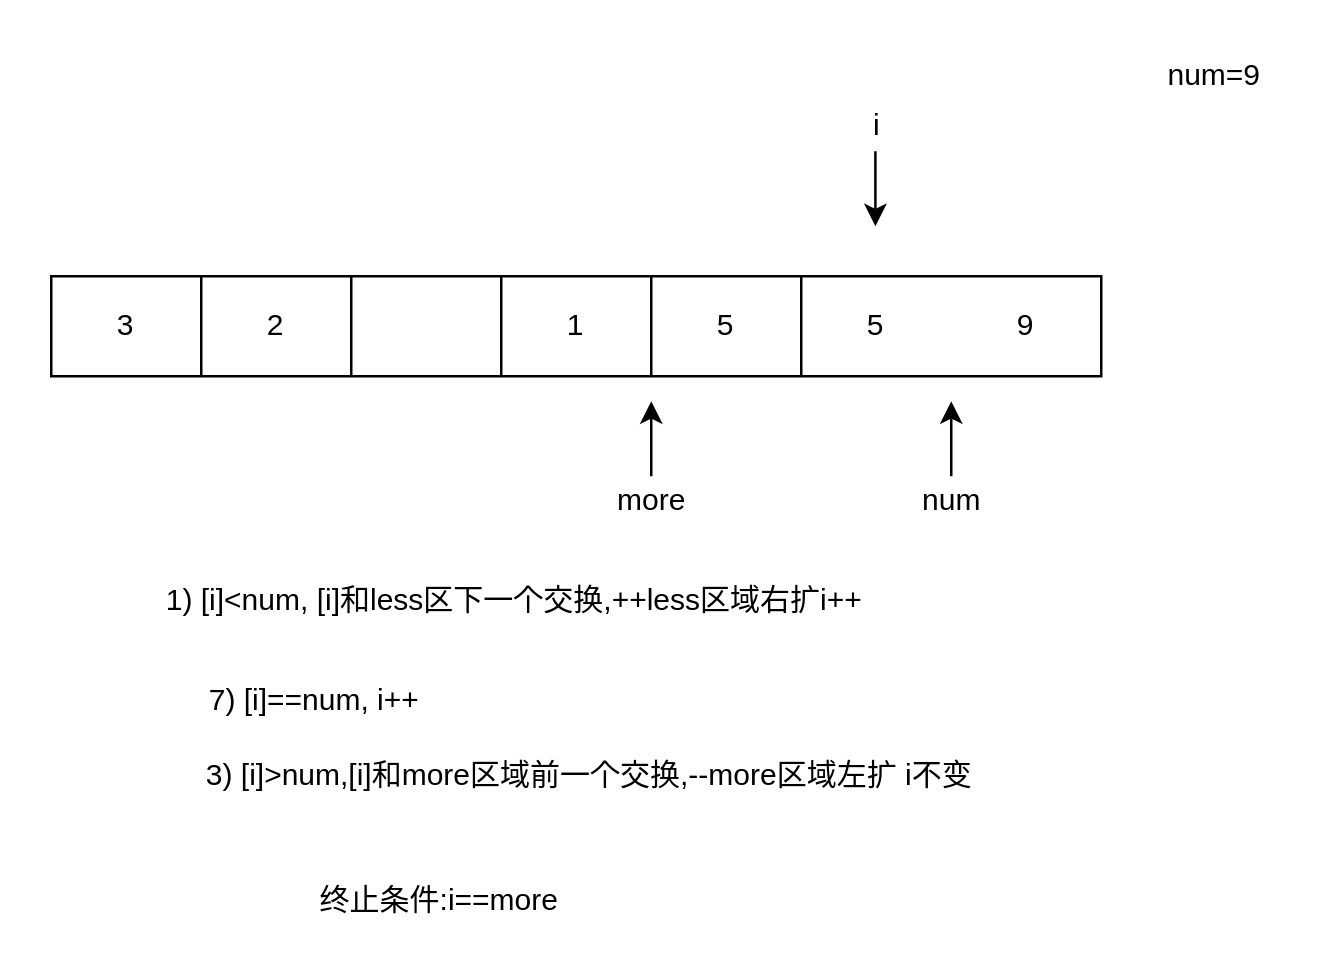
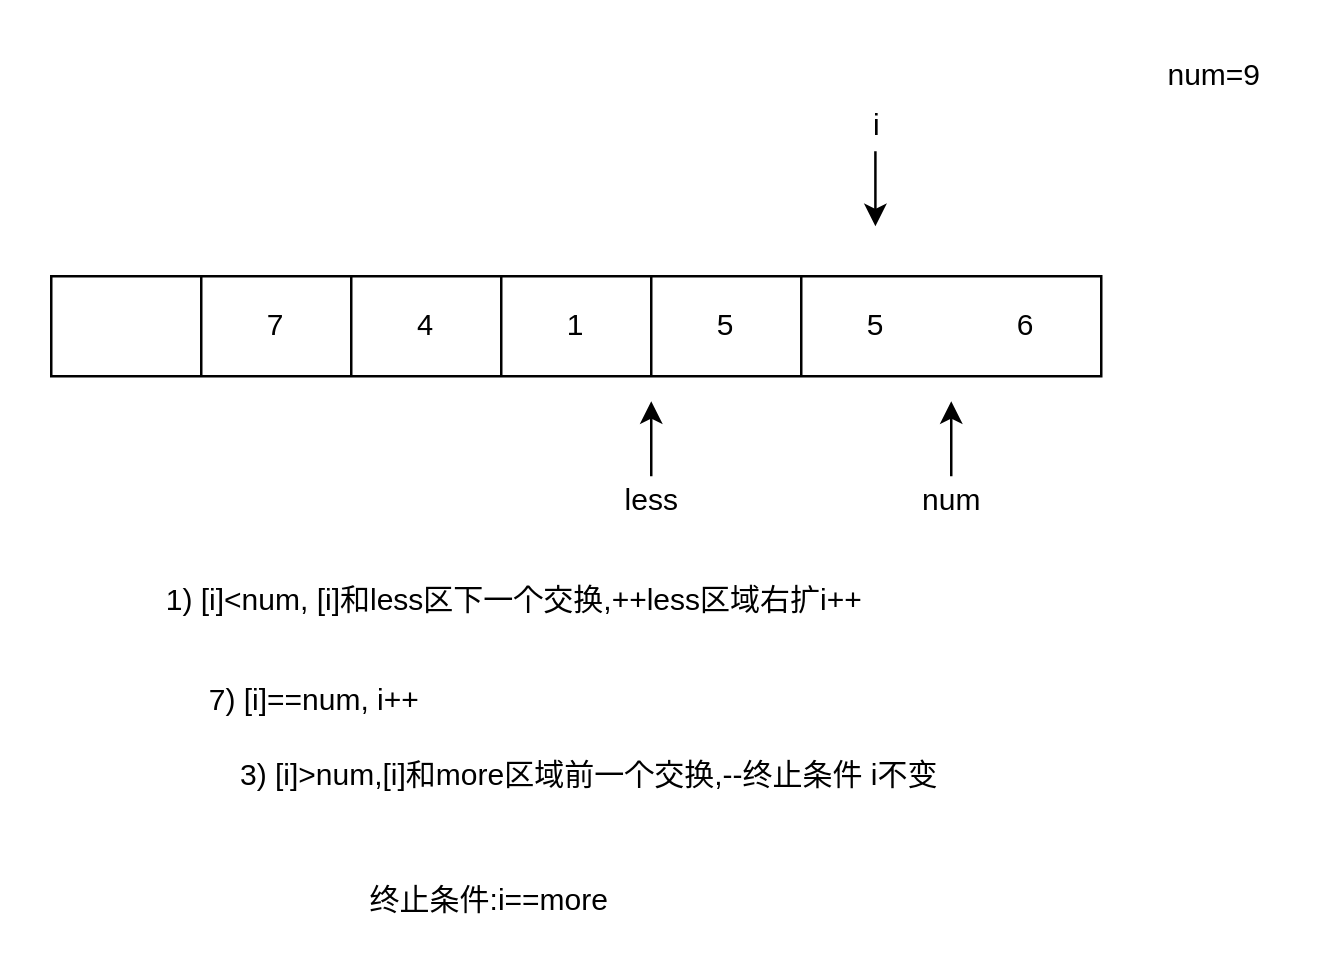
  <mxCell id="0" />
  <mxCell id="1" parent="0" />
  <mxCell id="2" value="" style="shape=table;startSize=0;container=1;collapsible=0;childLayout=tableLayout;" vertex="1" parent="1"><mxGeometry x="20" y="110" width="420" height="40" as="geometry" /></mxCell>
  <mxCell id="3" value="" style="shape=partialRectangle;collapsible=0;dropTarget=0;pointerEvents=0;fillColor=none;top=0;left=0;bottom=0;right=0;points=[[0,0.5],[1,0.5]];portConstraint=eastwest;" vertex="1" parent="2"><mxGeometry width="420" height="40" as="geometry" /></mxCell>
- <mxCell id="4" value="3" style="shape=partialRectangle;html=1;whiteSpace=wrap;connectable=0;overflow=hidden;fillColor=none;top=0;left=0;bottom=0;right=0;pointerEvents=1;" vertex="1" parent="3"><mxGeometry width="60" height="40" as="geometry"><mxRectangle width="60" height="40" as="alternateBounds" /></mxGeometry></mxCell>
- <mxCell id="5" value="2" style="shape=partialRectangle;html=1;whiteSpace=wrap;connectable=0;overflow=hidden;fillColor=none;top=0;left=0;bottom=0;right=0;pointerEvents=1;" vertex="1" parent="3"><mxGeometry x="60" width="60" height="40" as="geometry"><mxRectangle width="60" height="40" as="alternateBounds" /></mxGeometry></mxCell>
+ <mxCell id="5" value="7" style="shape=partialRectangle;html=1;whiteSpace=wrap;connectable=0;overflow=hidden;fillColor=none;top=0;left=0;bottom=0;right=0;pointerEvents=1;" vertex="1" parent="3"><mxGeometry x="60" width="60" height="40" as="geometry"><mxRectangle width="60" height="40" as="alternateBounds" /></mxGeometry></mxCell>
+ <mxCell id="6" value="4" style="shape=partialRectangle;html=1;whiteSpace=wrap;connectable=0;overflow=hidden;fillColor=none;top=0;left=0;bottom=0;right=0;pointerEvents=1;" vertex="1" parent="3"><mxGeometry x="120" width="60" height="40" as="geometry"><mxRectangle width="60" height="40" as="alternateBounds" /></mxGeometry></mxCell>
  <mxCell id="7" value="1" style="shape=partialRectangle;html=1;whiteSpace=wrap;connectable=0;overflow=hidden;fillColor=none;top=0;left=0;bottom=0;right=0;pointerEvents=1;" vertex="1" parent="3"><mxGeometry x="180" width="60" height="40" as="geometry"><mxRectangle width="60" height="40" as="alternateBounds" /></mxGeometry></mxCell>
  <mxCell id="8" value="5" style="shape=partialRectangle;html=1;whiteSpace=wrap;connectable=0;overflow=hidden;fillColor=none;top=0;left=0;bottom=0;right=0;pointerEvents=1;" vertex="1" parent="3"><mxGeometry x="240" width="60" height="40" as="geometry"><mxRectangle width="60" height="40" as="alternateBounds" /></mxGeometry></mxCell>
  <mxCell id="9" value="5" style="shape=partialRectangle;html=1;whiteSpace=wrap;connectable=0;overflow=hidden;fillColor=none;top=0;left=0;bottom=0;right=0;pointerEvents=1;" vertex="1" parent="3"><mxGeometry x="300" width="60" height="40" as="geometry"><mxRectangle width="60" height="40" as="alternateBounds" /></mxGeometry></mxCell>
- <mxCell id="10" value="9" style="shape=partialRectangle;html=1;whiteSpace=wrap;connectable=0;overflow=hidden;fillColor=none;top=0;left=0;bottom=0;right=0;pointerEvents=1;" vertex="1" parent="3"><mxGeometry x="360" width="60" height="40" as="geometry"><mxRectangle width="60" height="40" as="alternateBounds" /></mxGeometry></mxCell>
+ <mxCell id="10" value="6" style="shape=partialRectangle;html=1;whiteSpace=wrap;connectable=0;overflow=hidden;fillColor=none;top=0;left=0;bottom=0;right=0;pointerEvents=1;" vertex="1" parent="3"><mxGeometry x="360" width="60" height="40" as="geometry"><mxRectangle width="60" height="40" as="alternateBounds" /></mxGeometry></mxCell>
  <mxCell id="11" value="" style="endArrow=classic;html=1;rounded=0;" edge="1" parent="1"><mxGeometry width="50" height="50" relative="1" as="geometry"><mxPoint x="260" y="190" as="sourcePoint" /><mxPoint x="260" y="160" as="targetPoint" /></mxGeometry></mxCell>
- <mxCell id="12" value="more" style="text;html=1;align=center;verticalAlign=middle;resizable=0;points=[];autosize=1;strokeColor=none;fillColor=none;" vertex="1" parent="1"><mxGeometry x="240" y="190" width="40" height="20" as="geometry" /></mxCell>
+ <mxCell id="12" value="less" style="text;html=1;align=center;verticalAlign=middle;resizable=0;points=[];autosize=1;strokeColor=none;fillColor=none;" vertex="1" parent="1"><mxGeometry x="240" y="190" width="40" height="20" as="geometry" /></mxCell>
  <mxCell id="13" value="" style="endArrow=classic;html=1;rounded=0;" edge="1" parent="1"><mxGeometry width="50" height="50" relative="1" as="geometry"><mxPoint x="380" y="190" as="sourcePoint" /><mxPoint x="380" y="160" as="targetPoint" /></mxGeometry></mxCell>
  <mxCell id="14" value="&lt;div&gt;num&lt;/div&gt;" style="text;html=1;align=center;verticalAlign=middle;resizable=0;points=[];autosize=1;strokeColor=none;fillColor=none;" vertex="1" parent="1"><mxGeometry x="360" y="190" width="40" height="20" as="geometry" /></mxCell>
  <mxCell id="15" value="" style="endArrow=classic;html=1;rounded=0;" edge="1" parent="1"><mxGeometry width="50" height="50" relative="1" as="geometry"><mxPoint x="349.66" y="60" as="sourcePoint" /><mxPoint x="349.66" y="90" as="targetPoint" /></mxGeometry></mxCell>
  <mxCell id="16" value="i" style="text;html=1;align=center;verticalAlign=middle;resizable=0;points=[];autosize=1;strokeColor=none;fillColor=none;" vertex="1" parent="1"><mxGeometry x="340" y="40" width="20" height="20" as="geometry" /></mxCell>
  <mxCell id="17" value="&lt;div&gt;num=9&lt;/div&gt;" style="text;html=1;align=center;verticalAlign=middle;resizable=0;points=[];autosize=1;strokeColor=none;fillColor=none;" vertex="1" parent="1"><mxGeometry x="460" y="20" width="50" height="20" as="geometry" /></mxCell>
  <mxCell id="18" value="&lt;div&gt;1) [i]&amp;lt;num, [i]和less区下一个交换,++less区域右扩i++&lt;/div&gt;" style="text;html=1;align=center;verticalAlign=middle;resizable=0;points=[];autosize=1;strokeColor=none;fillColor=none;" vertex="1" parent="1"><mxGeometry x="55" y="230" width="300" height="20" as="geometry" /></mxCell>
  <mxCell id="19" value="7) [i]==num, i++" style="text;html=1;align=center;verticalAlign=middle;resizable=0;points=[];autosize=1;strokeColor=none;fillColor=none;" vertex="1" parent="1"><mxGeometry x="75" y="270" width="100" height="20" as="geometry" /></mxCell>
- <mxCell id="20" value="3) [i]&amp;gt;num,[i]和more区域前一个交换,--more区域左扩 i不变" style="text;html=1;align=center;verticalAlign=middle;resizable=0;points=[];autosize=1;strokeColor=none;fillColor=none;" vertex="1" parent="1"><mxGeometry x="70" y="300" width="330" height="20" as="geometry" /></mxCell>
- <mxCell id="21" value="&lt;div&gt;终止条件:i==more&lt;/div&gt;" style="text;html=1;align=center;verticalAlign=middle;resizable=0;points=[];autosize=1;strokeColor=none;fillColor=none;" vertex="1" parent="1"><mxGeometry x="120" y="350" width="110" height="20" as="geometry" /></mxCell>
+ <mxCell id="20" value="3) [i]&amp;gt;num,[i]和more区域前一个交换,--终止条件 i不变" style="text;html=1;align=center;verticalAlign=middle;resizable=0;points=[];autosize=1;strokeColor=none;fillColor=none;" vertex="1" parent="1"><mxGeometry x="70" y="300" width="330" height="20" as="geometry" /></mxCell>
+ <mxCell id="21" value="&lt;div&gt;终止条件:i==more&lt;/div&gt;" style="text;html=1;align=center;verticalAlign=middle;resizable=0;points=[];autosize=1;strokeColor=none;fillColor=none;" vertex="1" parent="1"><mxGeometry x="140" y="350" width="110" height="20" as="geometry" /></mxCell>
